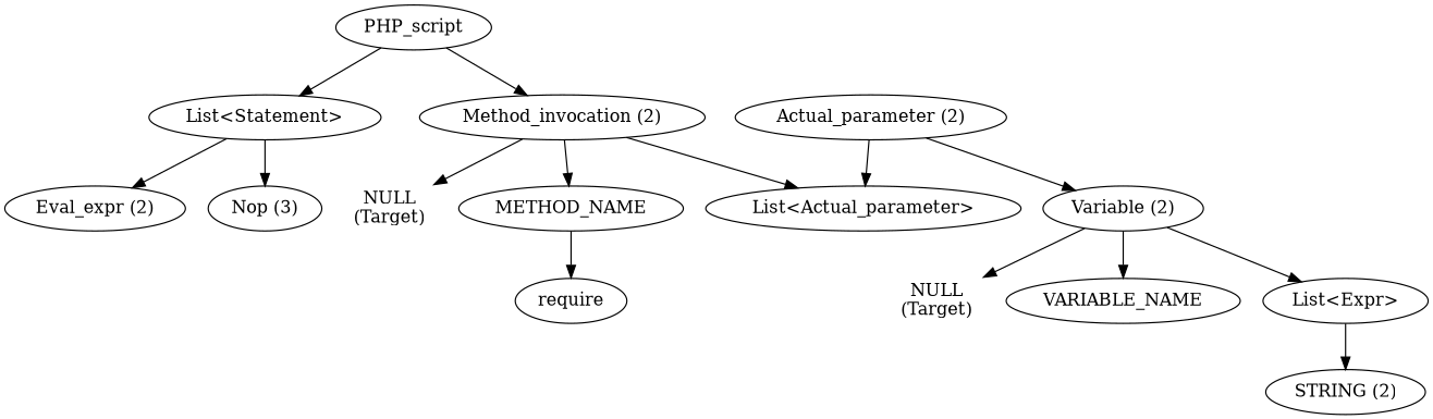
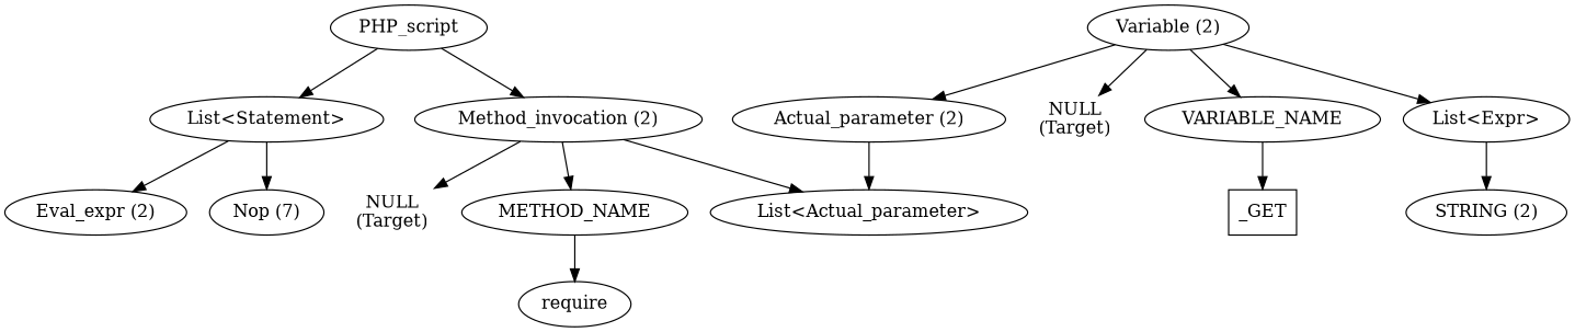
  digraph {
    fontname="DejaVu Serif"
    ordering=out
    node [fontname="DejaVu Serif"]
    edge [fontname="DejaVu Serif"]
    n1 [label=PHP_script]
    n2 [label="List<Statement>"]
    n3 [label="Method_invocation (2)"]
    n4 [label="Eval_expr (2)"]
-   n5 [label="Nop (3)"]
+   n5 [label="Nop (7)"]
    n6 [label="NULL\n(Target)" shape=plaintext]
    n7 [label=METHOD_NAME]
    n8 [label="List<Actual_parameter>"]
    n9 [label=require shape=ellipse]
    n10 [label="Actual_parameter (2)"]
    n11 [label="Variable (2)"]
    n12 [label="NULL\n(Target)" shape=plaintext]
    n13 [label=VARIABLE_NAME]
    n14 [label="List<Expr>"]
+   n15 [label=_GET shape=box]
    n16 [label="STRING (2)"]
    n1 -> n2
    n1 -> n3
    n2 -> n4
    n2 -> n5
    n3 -> n6
    n3 -> n7
    n3 -> n8
    n7 -> n9
    n10 -> n8
-   n10 -> n11
+   n11 -> n10
    n11 -> n12
    n11 -> n13
    n11 -> n14
+   n13 -> n15
    n14 -> n16
  }
